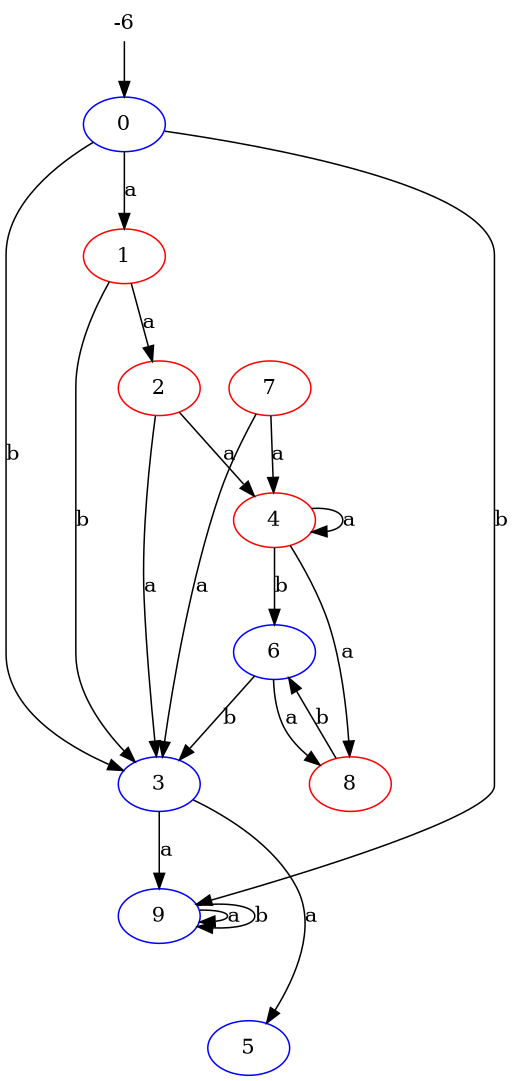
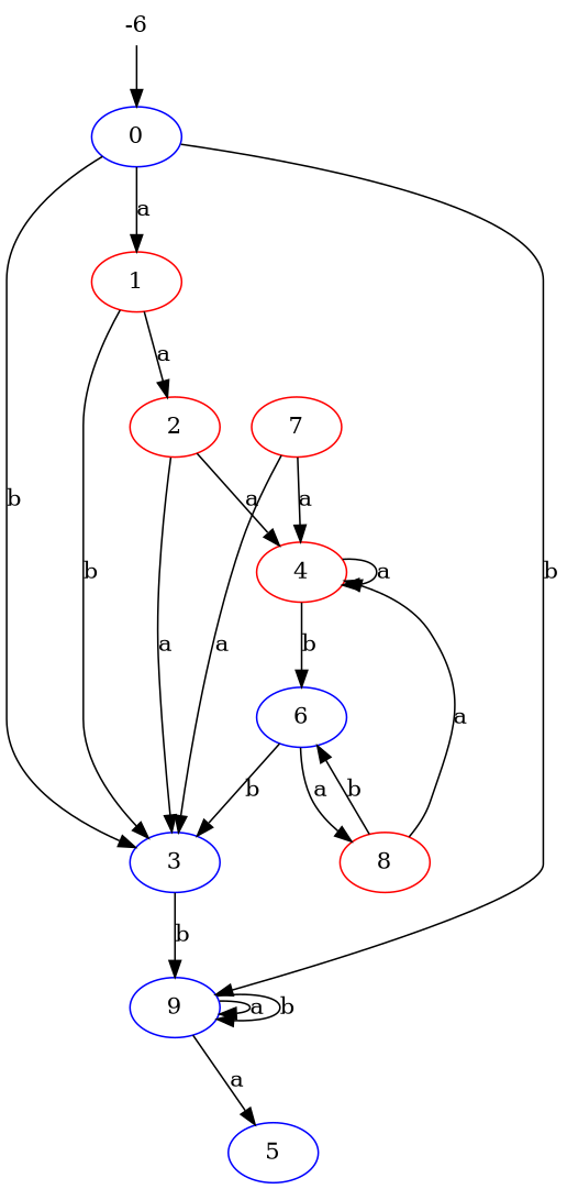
  digraph {
    node [color=blue]
    0
    1 [color=red]
    9
    3
    2 [color=red]
    4 [color=red]
    5
    6
    8 [color=red]
    7 [color=red]
    n11 [height=0 label=-6 shape=none width=0]
    0 -> 1 [label=a]
    0 -> 9 [label=b]
    0 -> 3 [label=b]
    1 -> 3 [label=b]
    1 -> 2 [label=a]
    9 -> 9 [label=a]
    9 -> 9 [label=b]
-   3 -> 9 [label=a]
-   3 -> 5 [label=a]
+   3 -> 9 [label=b]
+   9 -> 5 [label=a]
    2 -> 3 [label=a]
    2 -> 4 [label=a]
    4 -> 4 [label=a]
    4 -> 6 [label=b]
    6 -> 3 [label=b]
    6 -> 8 [label=a]
-   4 -> 8 [label=a]
+   8 -> 4 [label=a]
    8 -> 6 [label=b]
    7 -> 3 [label=a]
    7 -> 4 [label=a]
    n11 -> 0
  }
